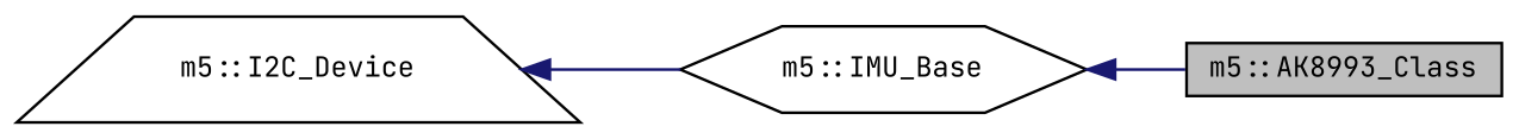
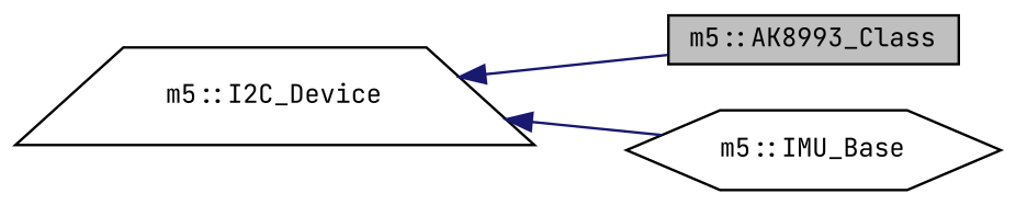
  digraph {
    fontname="JetBrains Mono"
    rankdir=LR
    node [color=black fillcolor=white fontname="JetBrains Mono" fontsize=10 style=filled]
    edge [color=midnightblue dir=back fontname="JetBrains Mono" fontsize=10 labelfontname=Helvetica labelfontsize=10 style=solid]
    n1 [fillcolor=grey75 fontcolor=black height=0.2 label="m5::AK8993_Class" shape=box width=0.4]
    n2 [height=0.2 label="m5::IMU_Base" shape=hexagon width=0.4]
    n3 [height=0.2 label="m5::I2C_Device" shape=trapezium width=0.4]
-   n2 -> n1
+   n3 -> n1
    n3 -> n2
  }
